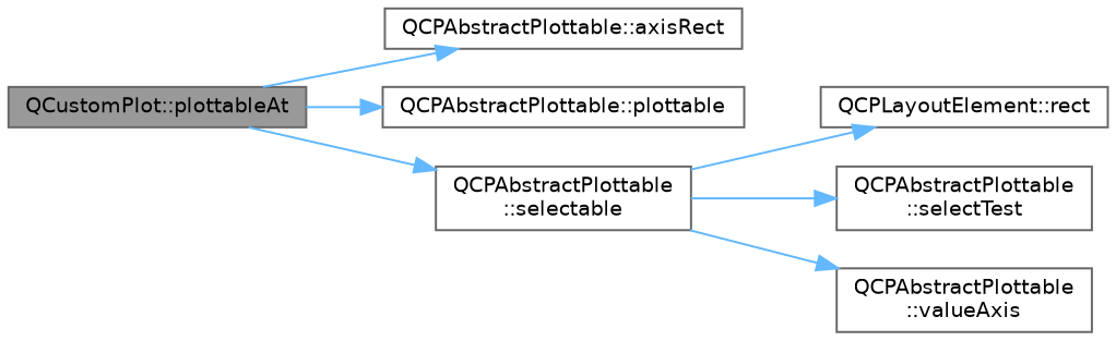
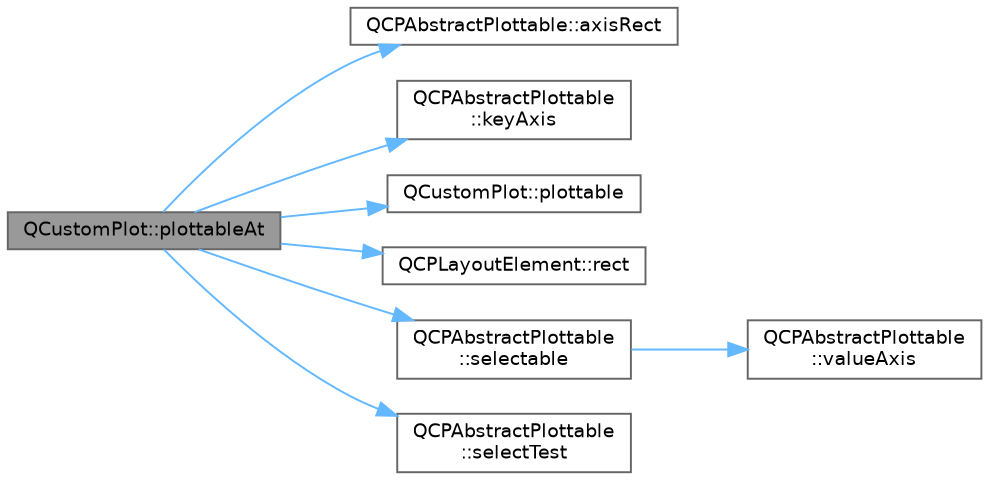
  digraph {
    rankdir=LR
    node [color=grey40 fillcolor=white fontname=Helvetica fontsize=10 shape=box style=filled]
    edge [color=steelblue1 fontname=Helvetica fontsize=10 labelfontname=Helvetica labelfontsize=10 style=solid]
    n1 [color=gray40 fillcolor=grey60 fontcolor=black height=0.2 label="QCustomPlot::plottableAt" width=0.4]
    n2 [height=0.2 label="QCPAbstractPlottable::axisRect" width=0.4]
-   n4 [height=0.2 label="QCPAbstractPlottable::plottable" width=0.4]
+   n3 [height=0.2 label="QCPAbstractPlottable\l::keyAxis" width=0.4]
+   n4 [height=0.2 label="QCustomPlot::plottable" width=0.4]
    n5 [height=0.2 label="QCPLayoutElement::rect" width=0.4]
    n6 [height=0.2 label="QCPAbstractPlottable\l::selectable" width=0.4]
    n7 [height=0.2 label="QCPAbstractPlottable\l::selectTest" width=0.4]
    n8 [height=0.2 label="QCPAbstractPlottable\l::valueAxis" width=0.4]
    n1 -> n2
+   n1 -> n3
    n1 -> n4
-   n6 -> n5
+   n1 -> n5
    n1 -> n6
-   n6 -> n7
+   n1 -> n7
    n6 -> n8
  }
